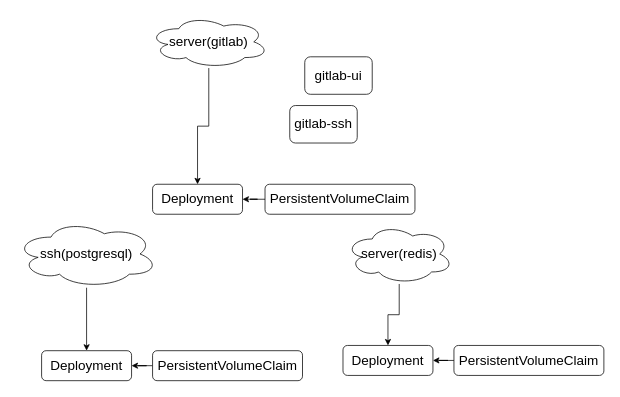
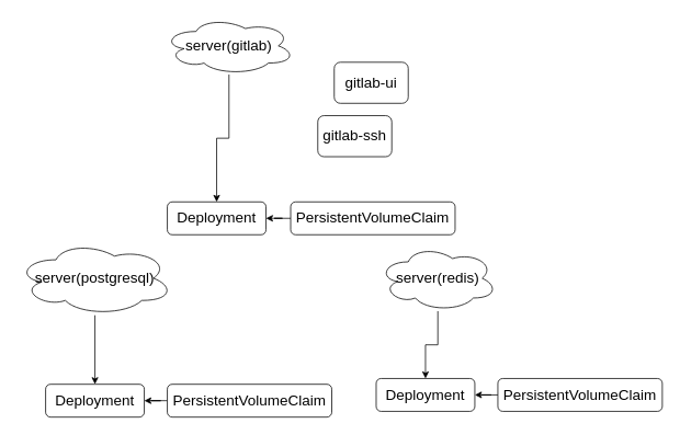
  <mxCell id="0" />
  <mxCell id="1" parent="0" />
  <mxCell id="2" value="&lt;font style=&quot;font-size: 18px&quot;&gt;gitlab-ui&lt;/font&gt;" style="rounded=1;whiteSpace=wrap;html=1;" vertex="1" parent="1"><mxGeometry x="406" y="75" width="90" height="50" as="geometry" /></mxCell>
  <mxCell id="3" value="&lt;font style=&quot;font-size: 18px&quot;&gt;gitlab-ssh&lt;/font&gt;" style="rounded=1;whiteSpace=wrap;html=1;" vertex="1" parent="1"><mxGeometry x="386" y="140" width="90" height="50" as="geometry" /></mxCell>
  <mxCell id="4" style="edgeStyle=orthogonalEdgeStyle;rounded=0;orthogonalLoop=1;jettySize=auto;html=1;entryX=1;entryY=0.5;entryDx=0;entryDy=0;" edge="1" parent="1" source="5" target="6"><mxGeometry relative="1" as="geometry" /></mxCell>
  <mxCell id="5" value="&lt;font style=&quot;font-size: 18px&quot;&gt;PersistentVolumeClaim&lt;/font&gt;" style="rounded=1;whiteSpace=wrap;html=1;" vertex="1" parent="1"><mxGeometry x="353" y="245" width="200" height="40" as="geometry" /></mxCell>
  <mxCell id="6" value="&lt;font style=&quot;font-size: 18px&quot;&gt;Deployment&lt;/font&gt;" style="rounded=1;whiteSpace=wrap;html=1;" vertex="1" parent="1"><mxGeometry x="203" y="245" width="120" height="40" as="geometry" /></mxCell>
  <mxCell id="7" style="edgeStyle=orthogonalEdgeStyle;rounded=0;orthogonalLoop=1;jettySize=auto;html=1;entryX=0.5;entryY=0;entryDx=0;entryDy=0;" edge="1" parent="1" source="8" target="6"><mxGeometry relative="1" as="geometry" /></mxCell>
  <mxCell id="8" value="&lt;span&gt;&lt;font style=&quot;font-size: 18px&quot;&gt;&lt;span&gt;server(gitlab&lt;/span&gt;&lt;span&gt;)&lt;/span&gt;&lt;/font&gt;&lt;/span&gt;" style="ellipse;shape=cloud;whiteSpace=wrap;html=1;" vertex="1" parent="1"><mxGeometry x="198" y="20" width="160" height="70" as="geometry" /></mxCell>
  <mxCell id="9" style="edgeStyle=orthogonalEdgeStyle;rounded=0;orthogonalLoop=1;jettySize=auto;html=1;entryX=1;entryY=0.5;entryDx=0;entryDy=0;" edge="1" parent="1" source="10" target="11"><mxGeometry relative="1" as="geometry" /></mxCell>
  <mxCell id="10" value="&lt;font style=&quot;font-size: 18px&quot;&gt;PersistentVolumeClaim&lt;/font&gt;" style="rounded=1;whiteSpace=wrap;html=1;" vertex="1" parent="1"><mxGeometry x="203" y="467" width="200" height="40" as="geometry" /></mxCell>
  <mxCell id="11" value="&lt;font style=&quot;font-size: 18px&quot;&gt;Deployment&lt;/font&gt;" style="rounded=1;whiteSpace=wrap;html=1;" vertex="1" parent="1"><mxGeometry x="55" y="467" width="120" height="40" as="geometry" /></mxCell>
  <mxCell id="12" style="edgeStyle=orthogonalEdgeStyle;rounded=0;orthogonalLoop=1;jettySize=auto;html=1;entryX=0.5;entryY=0;entryDx=0;entryDy=0;" edge="1" parent="1" source="13" target="11"><mxGeometry relative="1" as="geometry" /></mxCell>
- <mxCell id="13" value="&lt;span&gt;&lt;font style=&quot;font-size: 18px&quot;&gt;&lt;span&gt;ssh(postgresql&lt;/span&gt;&lt;span&gt;)&lt;/span&gt;&lt;/font&gt;&lt;/span&gt;" style="ellipse;shape=cloud;whiteSpace=wrap;html=1;" vertex="1" parent="1"><mxGeometry x="20" y="293" width="190" height="90" as="geometry" /></mxCell>
+ <mxCell id="13" value="&lt;span&gt;&lt;font style=&quot;font-size: 18px&quot;&gt;&lt;span&gt;server(postgresql&lt;/span&gt;&lt;span&gt;)&lt;/span&gt;&lt;/font&gt;&lt;/span&gt;" style="ellipse;shape=cloud;whiteSpace=wrap;html=1;" vertex="1" parent="1"><mxGeometry x="20" y="293" width="190" height="90" as="geometry" /></mxCell>
  <mxCell id="14" style="edgeStyle=orthogonalEdgeStyle;rounded=0;orthogonalLoop=1;jettySize=auto;html=1;entryX=1;entryY=0.5;entryDx=0;entryDy=0;" edge="1" parent="1" source="15" target="16"><mxGeometry relative="1" as="geometry" /></mxCell>
  <mxCell id="15" value="&lt;font style=&quot;font-size: 18px&quot;&gt;PersistentVolumeClaim&lt;/font&gt;" style="rounded=1;whiteSpace=wrap;html=1;" vertex="1" parent="1"><mxGeometry x="605" y="460" width="200" height="40" as="geometry" /></mxCell>
  <mxCell id="16" value="&lt;font style=&quot;font-size: 18px&quot;&gt;Deployment&lt;/font&gt;" style="rounded=1;whiteSpace=wrap;html=1;" vertex="1" parent="1"><mxGeometry x="457" y="460" width="120" height="40" as="geometry" /></mxCell>
  <mxCell id="17" style="edgeStyle=orthogonalEdgeStyle;rounded=0;orthogonalLoop=1;jettySize=auto;html=1;entryX=0.5;entryY=0;entryDx=0;entryDy=0;" edge="1" parent="1" source="18" target="16"><mxGeometry relative="1" as="geometry" /></mxCell>
  <mxCell id="18" value="&lt;span&gt;&lt;font style=&quot;font-size: 18px&quot;&gt;&lt;span&gt;server(redis&lt;/span&gt;&lt;span&gt;)&lt;/span&gt;&lt;/font&gt;&lt;/span&gt;" style="ellipse;shape=cloud;whiteSpace=wrap;html=1;" vertex="1" parent="1"><mxGeometry x="460" y="298" width="144" height="80" as="geometry" /></mxCell>
